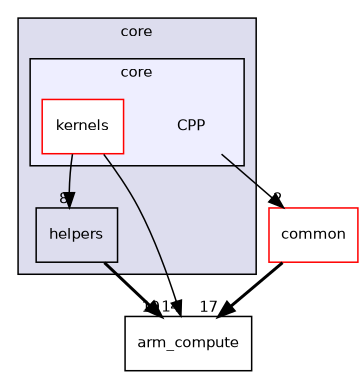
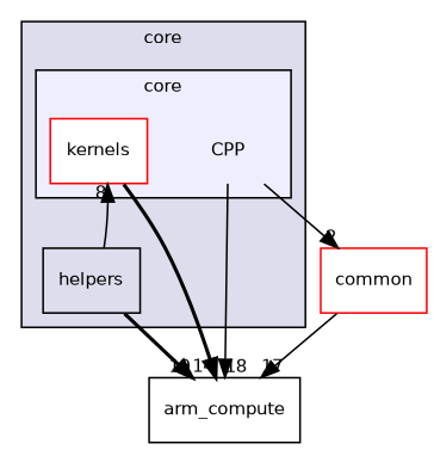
  digraph {
    compound=true
    node [fontname=Helvetica fontsize=10 shape=box fillcolor=white style=filled]
    edge [labeldistance=1.5 labelfontname=Helvetica labelfontsize=10 style=solid]
    n1 [label=CPP shape=plaintext fillcolor="" style=""]
    n2 [color=red label=kernels]
    n3 [label=helpers fillcolor="" style=""]
    n4 [color=black label=arm_compute]
    n5 [color=red label=common]
    subgraph cluster_1 {
      bgcolor="#ddddee"
      fontname=Helvetica
      fontsize=10
      label=core
      pencolor=black
      n3
      subgraph cluster_2 {
        bgcolor="#eeeeff"
        fontname=Helvetica
        fontsize=10
        label=core
        pencolor=black
        n1
        n2
      }
    }
+   n1 -> n4 [headlabel=18]
    n1 -> n5 [headlabel=2]
-   n2 -> n3 [headlabel=8]
-   n2 -> n4 [headlabel=14]
+   n3 -> n2 [headlabel=8]
+   n2 -> n4 [headlabel=14 style=bold]
    n3 -> n4 [headlabel=19 style=bold]
-   n5 -> n4 [headlabel=17 style=bold]
+   n5 -> n4 [headlabel=17]
  }
